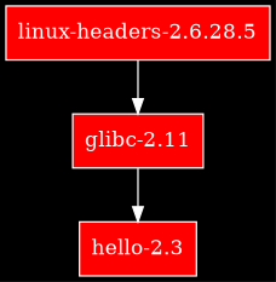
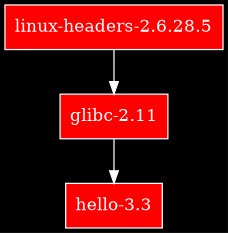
  digraph {
    bgcolor="#000000"
    color="#ffffff"
    node [color=white fillcolor="#ff0000" fontcolor=white shape=box style=filled]
    edge [color=white]
-   n1 [label="hello-2.3"]
+   n1 [label="hello-3.3"]
    n2 [label="glibc-2.11"]
    n3 [label="linux-headers-2.6.28.5"]
    n2 -> n1
    n3 -> n2
  }
